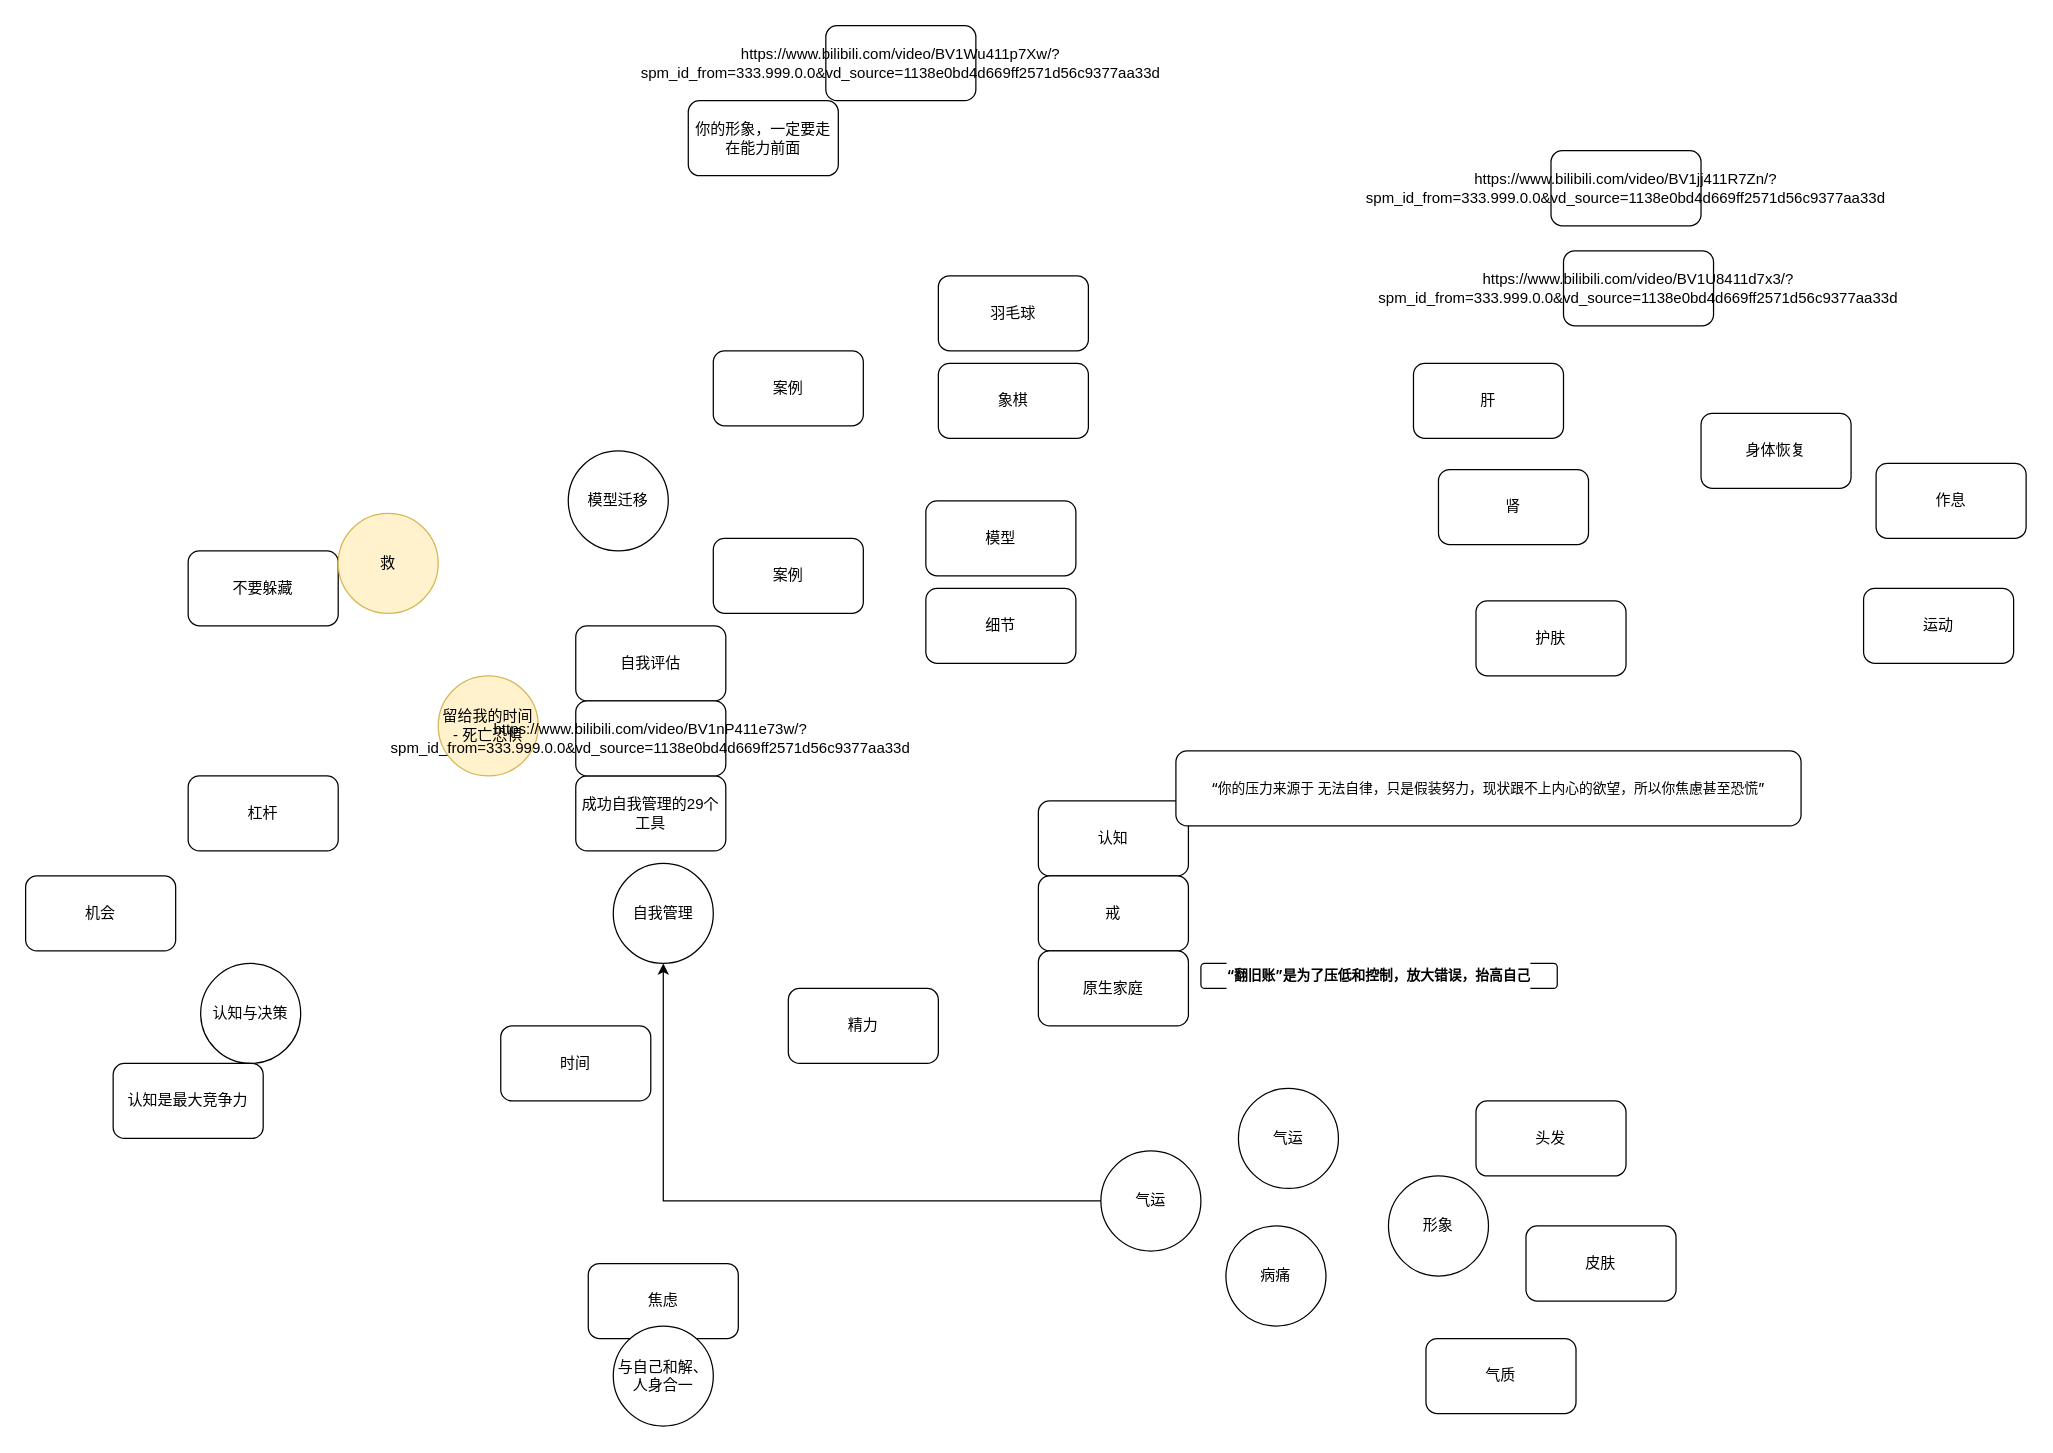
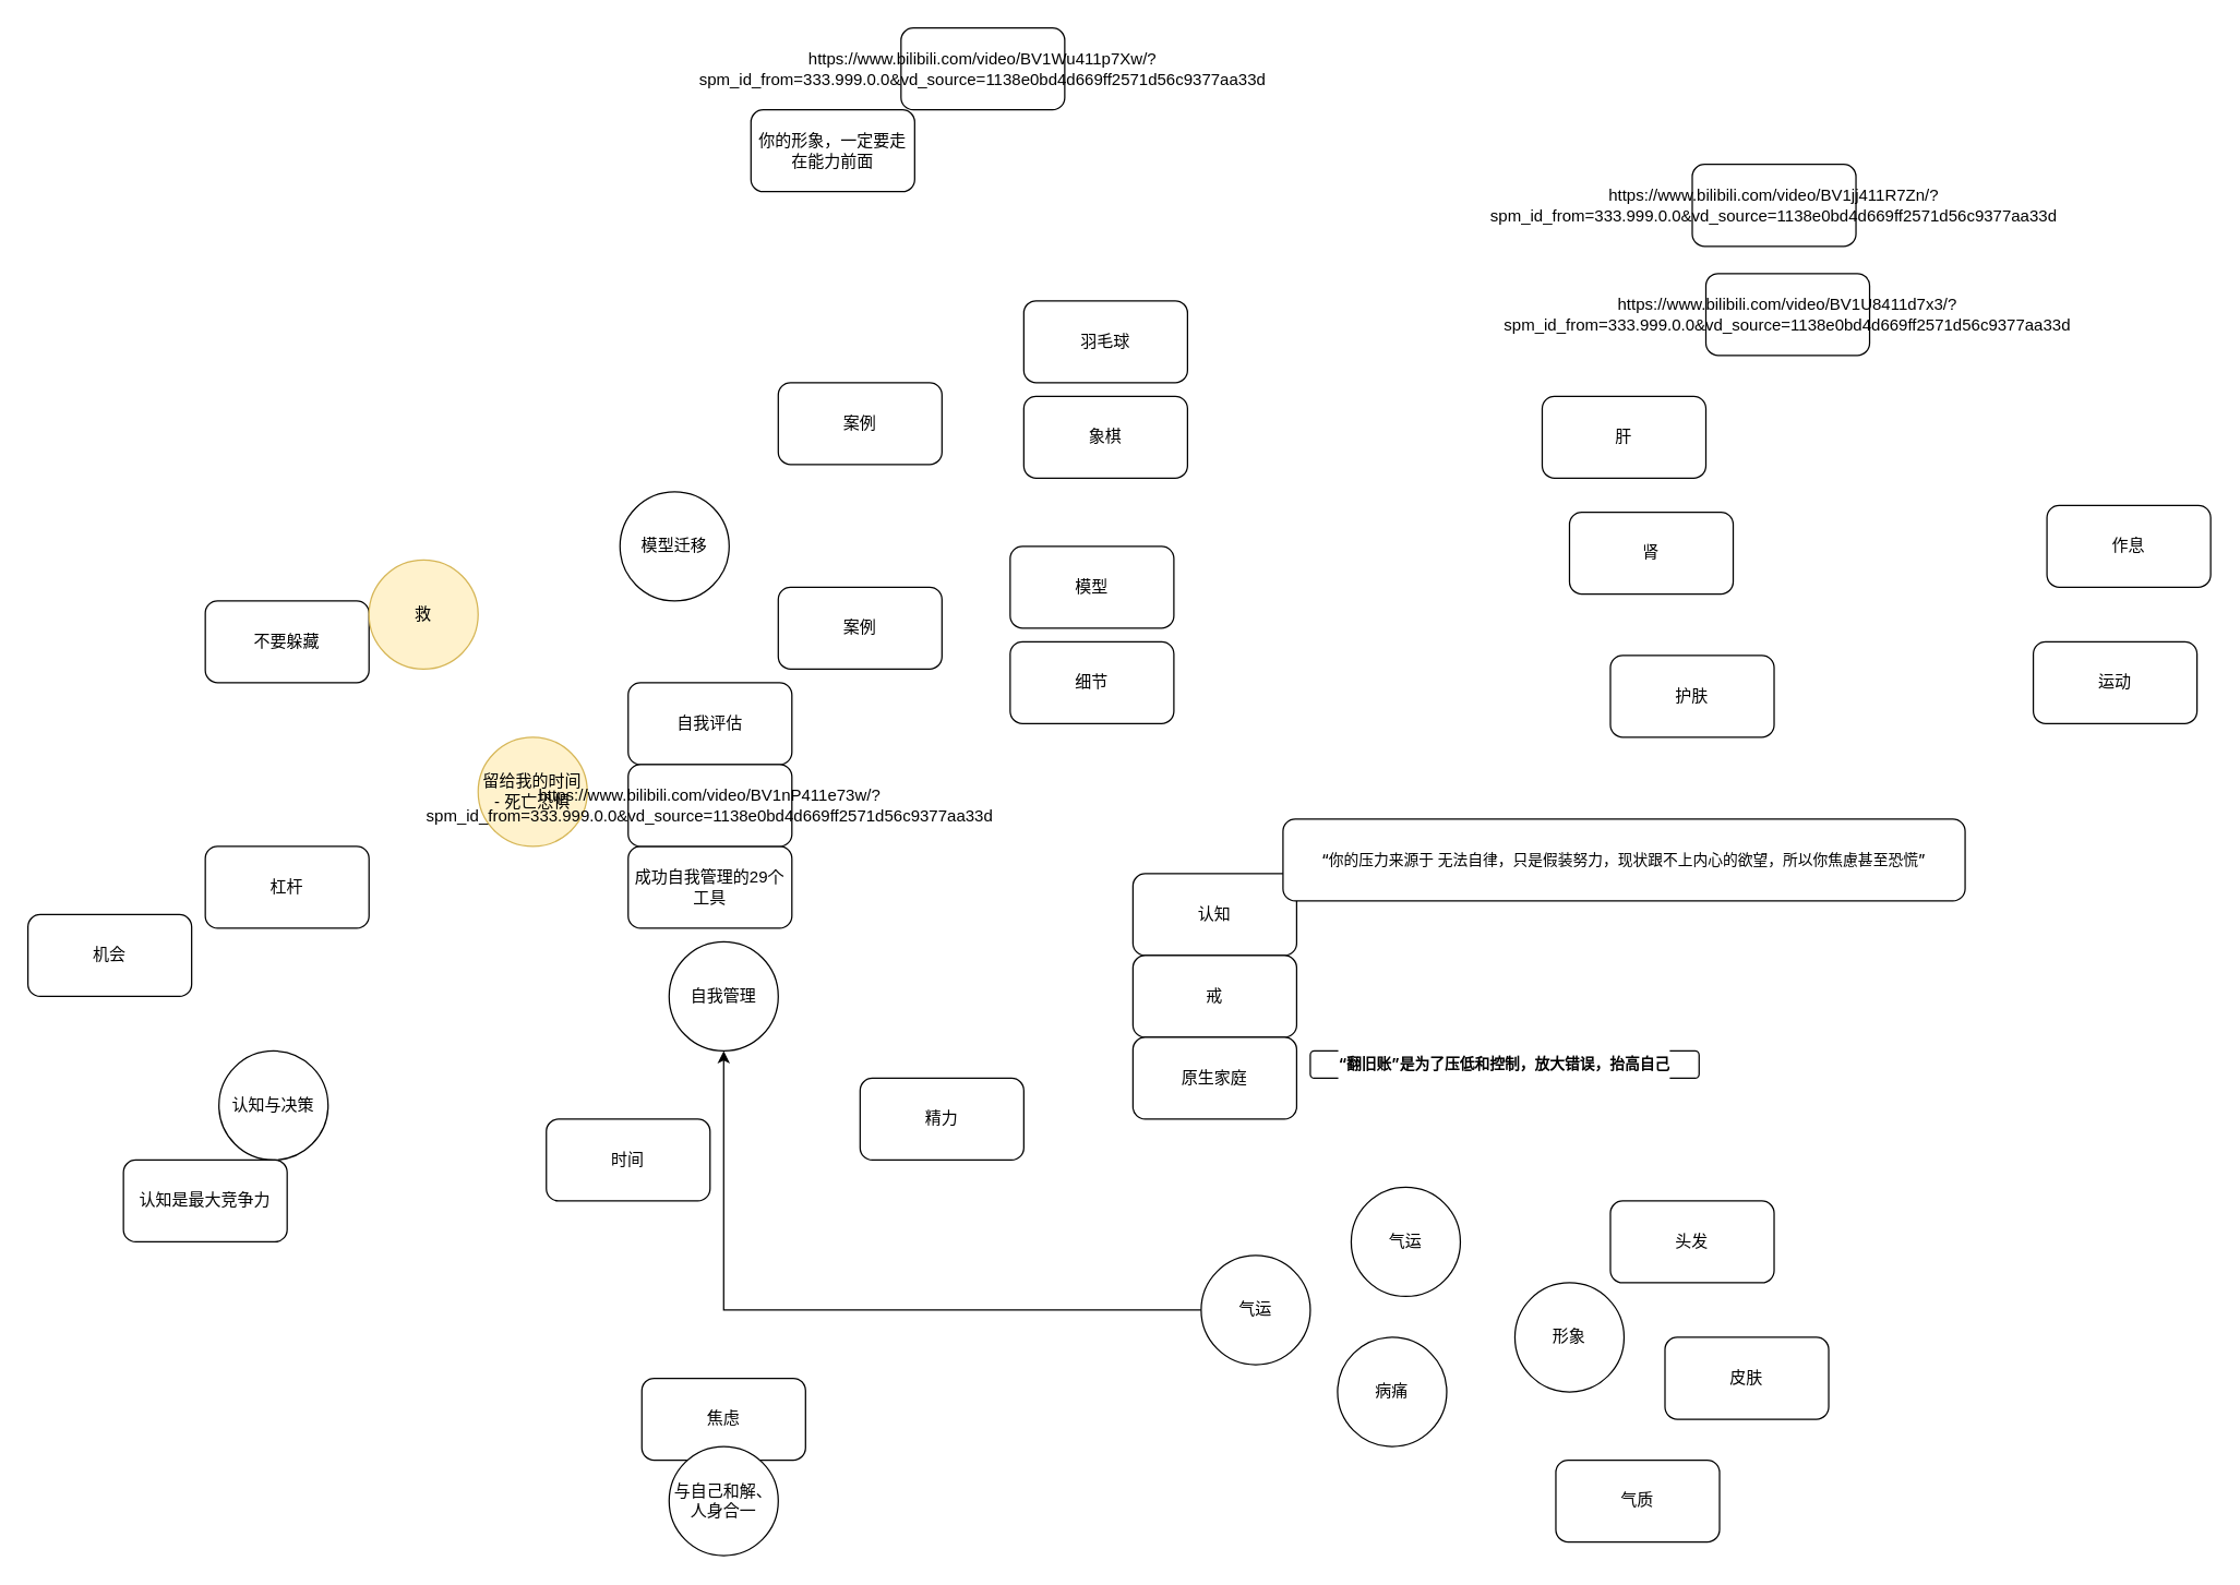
  <mxCell id="0" />
  <mxCell id="1" parent="0" />
  <mxCell id="2" value="自我评估" style="rounded=1;whiteSpace=wrap;html=1;" parent="1" vertex="1"><mxGeometry x="460" y="500" width="120" height="60" as="geometry" /></mxCell>
  <mxCell id="3" value="自我管理" style="ellipse;whiteSpace=wrap;html=1;aspect=fixed;" parent="1" vertex="1"><mxGeometry x="490" y="690" width="80" height="80" as="geometry" /></mxCell>
  <mxCell id="4" value="认知与决策" style="ellipse;whiteSpace=wrap;html=1;aspect=fixed;" parent="1" vertex="1"><mxGeometry x="160" y="770" width="80" height="80" as="geometry" /></mxCell>
- <mxCell id="5" value="机会" style="rounded=1;whiteSpace=wrap;html=1;" parent="1" vertex="1"><mxGeometry x="20" y="700" width="120" height="60" as="geometry" /></mxCell>
+ <mxCell id="5" value="机会" style="rounded=1;whiteSpace=wrap;html=1;" parent="1" vertex="1"><mxGeometry x="20" y="670" width="120" height="60" as="geometry" /></mxCell>
  <mxCell id="6" value="杠杆" style="rounded=1;whiteSpace=wrap;html=1;" parent="1" vertex="1"><mxGeometry x="150" y="620" width="120" height="60" as="geometry" /></mxCell>
  <mxCell id="7" value="精力" style="rounded=1;whiteSpace=wrap;html=1;" parent="1" vertex="1"><mxGeometry x="630" y="790" width="120" height="60" as="geometry" /></mxCell>
  <mxCell id="8" value="时间" style="rounded=1;whiteSpace=wrap;html=1;" parent="1" vertex="1"><mxGeometry x="400" y="820" width="120" height="60" as="geometry" /></mxCell>
  <mxCell id="9" value="模型迁移" style="ellipse;whiteSpace=wrap;html=1;aspect=fixed;" parent="1" vertex="1"><mxGeometry x="454" y="360" width="80" height="80" as="geometry" /></mxCell>
  <mxCell id="10" value="案例" style="rounded=1;whiteSpace=wrap;html=1;" parent="1" vertex="1"><mxGeometry x="570" y="280" width="120" height="60" as="geometry" /></mxCell>
  <mxCell id="11" value="羽毛球" style="rounded=1;whiteSpace=wrap;html=1;" parent="1" vertex="1"><mxGeometry x="750" y="220" width="120" height="60" as="geometry" /></mxCell>
  <mxCell id="12" value="象棋" style="rounded=1;whiteSpace=wrap;html=1;" parent="1" vertex="1"><mxGeometry x="750" y="290" width="120" height="60" as="geometry" /></mxCell>
  <mxCell id="13" value="案例" style="rounded=1;whiteSpace=wrap;html=1;" parent="1" vertex="1"><mxGeometry x="570" y="430" width="120" height="60" as="geometry" /></mxCell>
  <mxCell id="14" value="模型" style="rounded=1;whiteSpace=wrap;html=1;" parent="1" vertex="1"><mxGeometry x="740" y="400" width="120" height="60" as="geometry" /></mxCell>
  <mxCell id="15" value="细节" style="rounded=1;whiteSpace=wrap;html=1;" parent="1" vertex="1"><mxGeometry x="740" y="470" width="120" height="60" as="geometry" /></mxCell>
  <mxCell id="16" value="认知" style="rounded=1;whiteSpace=wrap;html=1;" parent="1" vertex="1"><mxGeometry x="830" y="640" width="120" height="60" as="geometry" /></mxCell>
  <mxCell id="17" value="戒" style="rounded=1;whiteSpace=wrap;html=1;" parent="1" vertex="1"><mxGeometry x="830" y="700" width="120" height="60" as="geometry" /></mxCell>
  <mxCell id="18" value="病痛" style="ellipse;whiteSpace=wrap;html=1;aspect=fixed;" parent="1" vertex="1"><mxGeometry x="980" y="980" width="80" height="80" as="geometry" /></mxCell>
  <mxCell id="19" style="edgeStyle=orthogonalEdgeStyle;rounded=0;orthogonalLoop=1;jettySize=auto;html=1;exitX=0;exitY=0.5;exitDx=0;exitDy=0;entryX=0.5;entryY=1;entryDx=0;entryDy=0;" parent="1" source="20" target="3" edge="1"><mxGeometry relative="1" as="geometry" /></mxCell>
  <mxCell id="20" value="气运" style="ellipse;whiteSpace=wrap;html=1;aspect=fixed;" parent="1" vertex="1"><mxGeometry x="880" y="920" width="80" height="80" as="geometry" /></mxCell>
  <mxCell id="21" value="气运" style="ellipse;whiteSpace=wrap;html=1;aspect=fixed;" parent="1" vertex="1"><mxGeometry x="990" y="870" width="80" height="80" as="geometry" /></mxCell>
  <mxCell id="22" value="形象" style="ellipse;whiteSpace=wrap;html=1;aspect=fixed;" parent="1" vertex="1"><mxGeometry x="1110" y="940" width="80" height="80" as="geometry" /></mxCell>
  <mxCell id="23" value="头发" style="rounded=1;whiteSpace=wrap;html=1;" parent="1" vertex="1"><mxGeometry x="1180" y="880" width="120" height="60" as="geometry" /></mxCell>
  <mxCell id="24" value="皮肤" style="rounded=1;whiteSpace=wrap;html=1;" parent="1" vertex="1"><mxGeometry x="1220" y="980" width="120" height="60" as="geometry" /></mxCell>
  <mxCell id="25" value="气质" style="rounded=1;whiteSpace=wrap;html=1;" parent="1" vertex="1"><mxGeometry x="1140" y="1070" width="120" height="60" as="geometry" /></mxCell>
  <mxCell id="26" value="留给我的时间 - 死亡恐惧" style="ellipse;whiteSpace=wrap;html=1;aspect=fixed;fillColor=#fff2cc;strokeColor=#d6b656;" parent="1" vertex="1"><mxGeometry x="350" y="540" width="80" height="80" as="geometry" /></mxCell>
  <mxCell id="27" value="原生家庭" style="rounded=1;whiteSpace=wrap;html=1;" parent="1" vertex="1"><mxGeometry x="830" y="760" width="120" height="60" as="geometry" /></mxCell>
  <mxCell id="28" value="&lt;h1 style=&quot;margin: 0px 0px 6px; color: var(--text1); padding: 0px; font-family: -apple-system, BlinkMacSystemFont, &amp;quot;Helvetica Neue&amp;quot;, Helvetica, Arial, &amp;quot;PingFang SC&amp;quot;, &amp;quot;Hiragino Sans GB&amp;quot;, &amp;quot;Microsoft YaHei&amp;quot;, sans-serif; -webkit-font-smoothing: antialiased; line-height: 34px; overflow: hidden; text-overflow: ellipsis; text-align: start; background-color: rgb(255, 255, 255);&quot; data-v-4f1c0915=&quot;&quot; class=&quot;video-title&quot; title=&quot;“翻旧账”是为了压低和控制，放大错误，抬高自己&quot;&gt;&lt;font style=&quot;font-size: 11px;&quot;&gt;“翻旧账”是为了压低和控制，放大错误，抬高自己&lt;/font&gt;&lt;/h1&gt;" style="rounded=1;whiteSpace=wrap;html=1;" parent="1" vertex="1"><mxGeometry x="960" y="770" width="285" height="20" as="geometry" /></mxCell>
  <mxCell id="29" value="&lt;h1 style=&quot;margin: 0px 0px 6px; color: var(--text1); font-weight: 500; padding: 0px; font-family: -apple-system, BlinkMacSystemFont, &amp;quot;Helvetica Neue&amp;quot;, Helvetica, Arial, &amp;quot;PingFang SC&amp;quot;, &amp;quot;Hiragino Sans GB&amp;quot;, &amp;quot;Microsoft YaHei&amp;quot;, sans-serif; -webkit-font-smoothing: antialiased; line-height: 34px; overflow: hidden; text-overflow: ellipsis; text-align: start; background-color: rgb(255, 255, 255);&quot; data-v-4f1c0915=&quot;&quot; class=&quot;video-title&quot; title=&quot;“你的压力来源于 无法自律，只是假装努力，现状跟不上内心的欲望，所以你焦慮甚至恐慌”&quot;&gt;&lt;font style=&quot;font-size: 11px;&quot;&gt;“你的压力来源于 无法自律，只是假装努力，现状跟不上内心的欲望，所以你焦慮甚至恐慌”&lt;/font&gt;&lt;/h1&gt;" style="rounded=1;whiteSpace=wrap;html=1;" parent="1" vertex="1"><mxGeometry x="940" y="600" width="500" height="60" as="geometry" /></mxCell>
  <mxCell id="30" value="不要躲藏" style="rounded=1;whiteSpace=wrap;html=1;" parent="1" vertex="1"><mxGeometry x="150" y="440" width="120" height="60" as="geometry" /></mxCell>
  <mxCell id="31" value="救" style="ellipse;whiteSpace=wrap;html=1;aspect=fixed;fillColor=#fff2cc;strokeColor=#d6b656;" parent="1" vertex="1"><mxGeometry x="270" y="410" width="80" height="80" as="geometry" /></mxCell>
  <mxCell id="32" value="认知是最大竞争力" style="rounded=1;whiteSpace=wrap;html=1;" parent="1" vertex="1"><mxGeometry x="90" y="850" width="120" height="60" as="geometry" /></mxCell>
- <mxCell id="33" value="身体恢复" style="rounded=1;whiteSpace=wrap;html=1;" parent="1" vertex="1"><mxGeometry x="1360" y="330" width="120" height="60" as="geometry" /></mxCell>
  <mxCell id="34" value="成功自我管理的29个工具" style="rounded=1;whiteSpace=wrap;html=1;" parent="1" vertex="1"><mxGeometry x="460" y="620" width="120" height="60" as="geometry" /></mxCell>
  <mxCell id="35" value="https://www.bilibili.com/video/BV1nP411e73w/?spm_id_from=333.999.0.0&amp;amp;vd_source=1138e0bd4d669ff2571d56c9377aa33d" style="rounded=1;whiteSpace=wrap;html=1;" parent="1" vertex="1"><mxGeometry x="460" y="560" width="120" height="60" as="geometry" /></mxCell>
  <mxCell id="36" value="焦虑" style="rounded=1;whiteSpace=wrap;html=1;" vertex="1" parent="1"><mxGeometry x="470" y="1010" width="120" height="60" as="geometry" /></mxCell>
  <mxCell id="37" value="与自己和解、人身合一" style="ellipse;whiteSpace=wrap;html=1;aspect=fixed;" vertex="1" parent="1"><mxGeometry x="490" y="1060" width="80" height="80" as="geometry" /></mxCell>
  <mxCell id="38" value="肝" style="rounded=1;whiteSpace=wrap;html=1;" vertex="1" parent="1"><mxGeometry x="1130" y="290" width="120" height="60" as="geometry" /></mxCell>
  <mxCell id="39" value="肾" style="rounded=1;whiteSpace=wrap;html=1;" vertex="1" parent="1"><mxGeometry x="1150" y="375" width="120" height="60" as="geometry" /></mxCell>
  <mxCell id="40" value="护肤" style="rounded=1;whiteSpace=wrap;html=1;" vertex="1" parent="1"><mxGeometry x="1180" y="480" width="120" height="60" as="geometry" /></mxCell>
  <mxCell id="41" value="作息" style="rounded=1;whiteSpace=wrap;html=1;" vertex="1" parent="1"><mxGeometry x="1500" y="370" width="120" height="60" as="geometry" /></mxCell>
  <mxCell id="42" value="运动" style="rounded=1;whiteSpace=wrap;html=1;" vertex="1" parent="1"><mxGeometry x="1490" y="470" width="120" height="60" as="geometry" /></mxCell>
  <mxCell id="43" value="https://www.bilibili.com/video/BV1U8411d7x3/?spm_id_from=333.999.0.0&amp;amp;vd_source=1138e0bd4d669ff2571d56c9377aa33d" style="rounded=1;whiteSpace=wrap;html=1;" vertex="1" parent="1"><mxGeometry x="1250" y="200" width="120" height="60" as="geometry" /></mxCell>
  <mxCell id="44" value="https://www.bilibili.com/video/BV1jj411R7Zn/?spm_id_from=333.999.0.0&amp;amp;vd_source=1138e0bd4d669ff2571d56c9377aa33d" style="rounded=1;whiteSpace=wrap;html=1;" vertex="1" parent="1"><mxGeometry x="1240" y="120" width="120" height="60" as="geometry" /></mxCell>
  <mxCell id="45" value="你的形象，一定要走在能力前面" style="rounded=1;whiteSpace=wrap;html=1;" vertex="1" parent="1"><mxGeometry x="550" y="80" width="120" height="60" as="geometry" /></mxCell>
  <mxCell id="46" value="https://www.bilibili.com/video/BV1Wu411p7Xw/?spm_id_from=333.999.0.0&amp;amp;vd_source=1138e0bd4d669ff2571d56c9377aa33d" style="rounded=1;whiteSpace=wrap;html=1;" vertex="1" parent="1"><mxGeometry x="660" y="20" width="120" height="60" as="geometry" /></mxCell>
